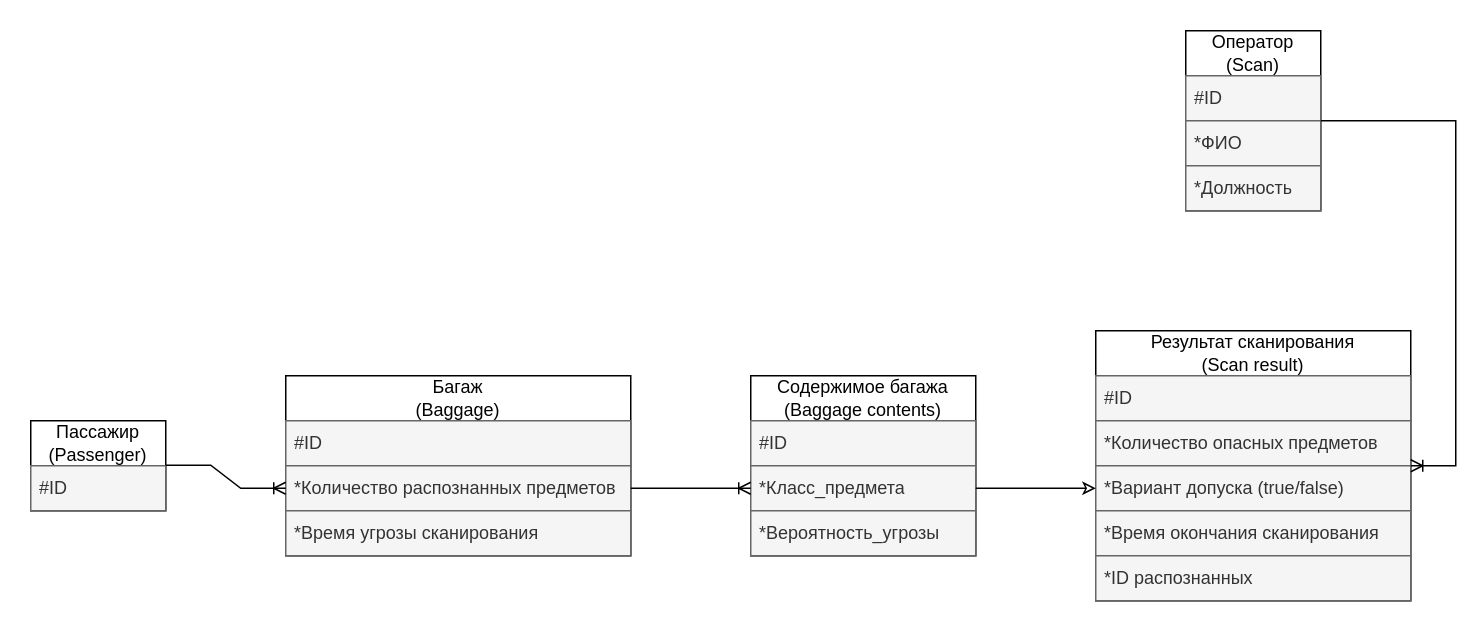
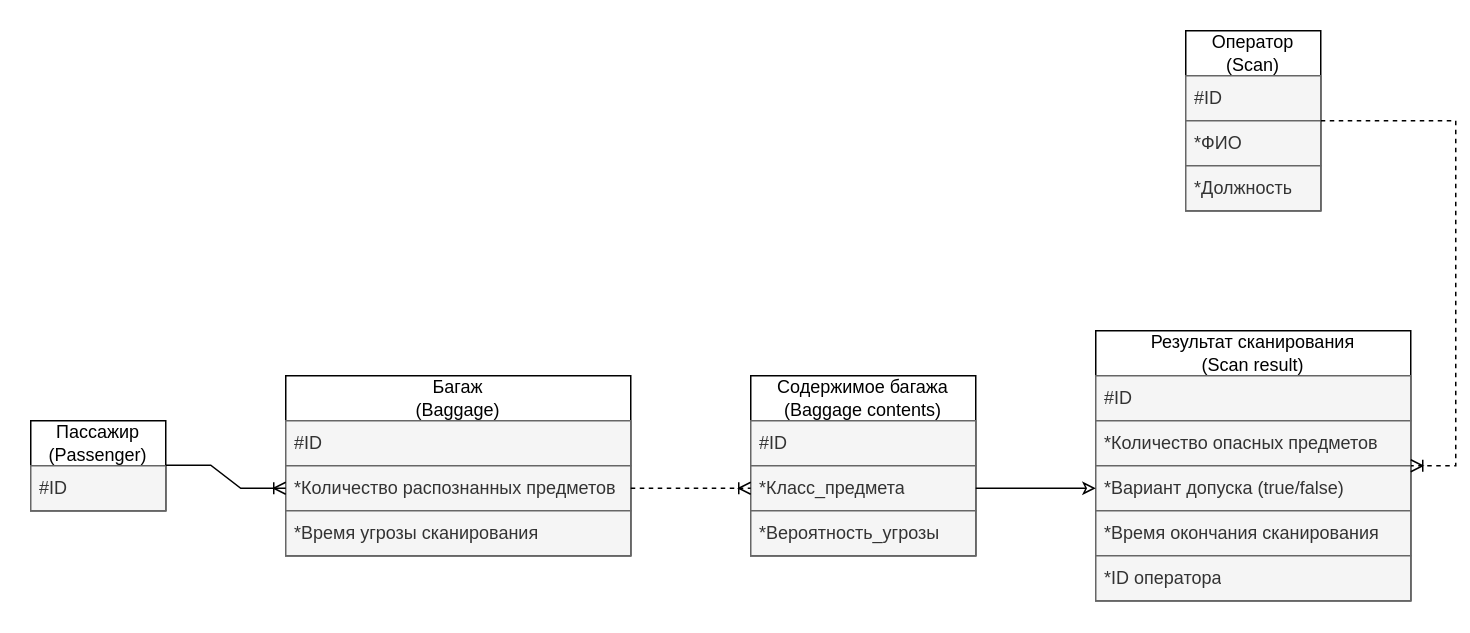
  <mxCell id="0" />
  <mxCell id="1" parent="0" />
  <mxCell id="2" value="Содержимое багажа&lt;br&gt;(Baggage contents)" style="swimlane;fontStyle=0;childLayout=stackLayout;horizontal=1;startSize=30;horizontalStack=0;resizeParent=1;resizeParentMax=0;resizeLast=0;collapsible=1;marginBottom=0;whiteSpace=wrap;html=1;" parent="1" vertex="1"><mxGeometry x="500" y="250" width="150" height="120" as="geometry"><mxRectangle x="120" y="220" width="60" height="30" as="alternateBounds" /></mxGeometry></mxCell>
  <mxCell id="3" value="#ID" style="text;align=left;verticalAlign=middle;spacingLeft=4;spacingRight=4;overflow=hidden;points=[[0,0.5],[1,0.5]];portConstraint=eastwest;rotatable=0;whiteSpace=wrap;html=1;fillColor=#f5f5f5;fontColor=#333333;strokeColor=#666666;" parent="2" vertex="1"><mxGeometry y="30" width="150" height="30" as="geometry" /></mxCell>
  <mxCell id="4" value="*Класс_предмета" style="text;strokeColor=#666666;fillColor=#f5f5f5;align=left;verticalAlign=middle;spacingLeft=4;spacingRight=4;overflow=hidden;points=[[0,0.5],[1,0.5]];portConstraint=eastwest;rotatable=0;whiteSpace=wrap;html=1;fontColor=#333333;" parent="2" vertex="1"><mxGeometry y="60" width="150" height="30" as="geometry" /></mxCell>
  <mxCell id="5" value="*Вероятность_угрозы" style="text;strokeColor=#666666;fillColor=#f5f5f5;align=left;verticalAlign=middle;spacingLeft=4;spacingRight=4;overflow=hidden;points=[[0,0.5],[1,0.5]];portConstraint=eastwest;rotatable=0;whiteSpace=wrap;html=1;fontColor=#333333;" parent="2" vertex="1"><mxGeometry y="90" width="150" height="30" as="geometry" /></mxCell>
  <mxCell id="6" value="Багаж&lt;br&gt;(Baggage)" style="swimlane;fontStyle=0;childLayout=stackLayout;horizontal=1;startSize=30;horizontalStack=0;resizeParent=1;resizeParentMax=0;resizeLast=0;collapsible=1;marginBottom=0;whiteSpace=wrap;html=1;" parent="1" vertex="1"><mxGeometry x="190" y="250" width="230" height="120" as="geometry" /></mxCell>
  <mxCell id="7" value="#ID" style="text;strokeColor=#666666;fillColor=#f5f5f5;align=left;verticalAlign=middle;spacingLeft=4;spacingRight=4;overflow=hidden;points=[[0,0.5],[1,0.5]];portConstraint=eastwest;rotatable=0;whiteSpace=wrap;html=1;fontColor=#333333;" parent="6" vertex="1"><mxGeometry y="30" width="230" height="30" as="geometry" /></mxCell>
  <mxCell id="8" value="*Количество распознанных предметов" style="text;strokeColor=#666666;fillColor=#f5f5f5;align=left;verticalAlign=middle;spacingLeft=4;spacingRight=4;overflow=hidden;points=[[0,0.5],[1,0.5]];portConstraint=eastwest;rotatable=0;whiteSpace=wrap;html=1;fontColor=#333333;" parent="6" vertex="1"><mxGeometry y="60" width="230" height="30" as="geometry" /></mxCell>
  <mxCell id="9" value="*Время угрозы сканирования" style="text;strokeColor=#666666;fillColor=#f5f5f5;align=left;verticalAlign=middle;spacingLeft=4;spacingRight=4;overflow=hidden;points=[[0,0.5],[1,0.5]];portConstraint=eastwest;rotatable=0;whiteSpace=wrap;html=1;fontColor=#333333;" parent="6" vertex="1"><mxGeometry y="90" width="230" height="30" as="geometry" /></mxCell>
  <mxCell id="10" value="Результат сканирования&lt;br&gt;(Scan result)" style="swimlane;fontStyle=0;childLayout=stackLayout;horizontal=1;startSize=30;horizontalStack=0;resizeParent=1;resizeParentMax=0;resizeLast=0;collapsible=1;marginBottom=0;whiteSpace=wrap;html=1;" parent="1" vertex="1"><mxGeometry x="730" y="220" width="210" height="180" as="geometry" /></mxCell>
  <mxCell id="11" value="#ID" style="text;strokeColor=#666666;fillColor=#f5f5f5;align=left;verticalAlign=middle;spacingLeft=4;spacingRight=4;overflow=hidden;points=[[0,0.5],[1,0.5]];portConstraint=eastwest;rotatable=0;whiteSpace=wrap;html=1;fontColor=#333333;" parent="10" vertex="1"><mxGeometry y="30" width="210" height="30" as="geometry" /></mxCell>
  <mxCell id="12" value="*Количество опасных предметов" style="text;strokeColor=#666666;fillColor=#f5f5f5;align=left;verticalAlign=middle;spacingLeft=4;spacingRight=4;overflow=hidden;points=[[0,0.5],[1,0.5]];portConstraint=eastwest;rotatable=0;whiteSpace=wrap;html=1;fontColor=#333333;" parent="10" vertex="1"><mxGeometry y="60" width="210" height="30" as="geometry" /></mxCell>
  <mxCell id="13" value="*Вариант допуска (true/false)" style="text;strokeColor=#666666;fillColor=#f5f5f5;align=left;verticalAlign=middle;spacingLeft=4;spacingRight=4;overflow=hidden;points=[[0,0.5],[1,0.5]];portConstraint=eastwest;rotatable=0;whiteSpace=wrap;html=1;fontColor=#333333;" parent="10" vertex="1"><mxGeometry y="90" width="210" height="30" as="geometry" /></mxCell>
  <mxCell id="14" value="*Время окончания сканирования" style="text;strokeColor=#666666;fillColor=#f5f5f5;align=left;verticalAlign=middle;spacingLeft=4;spacingRight=4;overflow=hidden;points=[[0,0.5],[1,0.5]];portConstraint=eastwest;rotatable=0;whiteSpace=wrap;html=1;fontColor=#333333;" parent="10" vertex="1"><mxGeometry y="120" width="210" height="30" as="geometry" /></mxCell>
- <mxCell id="15" value="*ID распознанных" style="text;strokeColor=#666666;fillColor=#f5f5f5;align=left;verticalAlign=middle;spacingLeft=4;spacingRight=4;overflow=hidden;points=[[0,0.5],[1,0.5]];portConstraint=eastwest;rotatable=0;whiteSpace=wrap;html=1;fontColor=#333333;" parent="10" vertex="1"><mxGeometry y="150" width="210" height="30" as="geometry" /></mxCell>
+ <mxCell id="15" value="*ID оператора" style="text;strokeColor=#666666;fillColor=#f5f5f5;align=left;verticalAlign=middle;spacingLeft=4;spacingRight=4;overflow=hidden;points=[[0,0.5],[1,0.5]];portConstraint=eastwest;rotatable=0;whiteSpace=wrap;html=1;fontColor=#333333;" parent="10" vertex="1"><mxGeometry y="150" width="210" height="30" as="geometry" /></mxCell>
  <mxCell id="16" value="Пассажир&lt;br&gt;(Passenger)" style="swimlane;fontStyle=0;childLayout=stackLayout;horizontal=1;startSize=30;horizontalStack=0;resizeParent=1;resizeParentMax=0;resizeLast=0;collapsible=1;marginBottom=0;whiteSpace=wrap;html=1;" parent="1" vertex="1"><mxGeometry x="20" y="280" width="90" height="60" as="geometry" /></mxCell>
  <mxCell id="17" value="#ID" style="text;strokeColor=#666666;fillColor=#f5f5f5;align=left;verticalAlign=middle;spacingLeft=4;spacingRight=4;overflow=hidden;points=[[0,0.5],[1,0.5]];portConstraint=eastwest;rotatable=0;whiteSpace=wrap;html=1;fontColor=#333333;" parent="16" vertex="1"><mxGeometry y="30" width="90" height="30" as="geometry" /></mxCell>
  <mxCell id="18" value="Оператор&lt;br&gt;(Scan)" style="swimlane;fontStyle=0;childLayout=stackLayout;horizontal=1;startSize=30;horizontalStack=0;resizeParent=1;resizeParentMax=0;resizeLast=0;collapsible=1;marginBottom=0;whiteSpace=wrap;html=1;" parent="1" vertex="1"><mxGeometry x="790" y="20" width="90" height="120" as="geometry" /></mxCell>
  <mxCell id="19" value="#ID" style="text;strokeColor=#666666;fillColor=#f5f5f5;align=left;verticalAlign=middle;spacingLeft=4;spacingRight=4;overflow=hidden;points=[[0,0.5],[1,0.5]];portConstraint=eastwest;rotatable=0;whiteSpace=wrap;html=1;fontColor=#333333;" parent="18" vertex="1"><mxGeometry y="30" width="90" height="30" as="geometry" /></mxCell>
  <mxCell id="20" value="*ФИО" style="text;strokeColor=#666666;fillColor=#f5f5f5;align=left;verticalAlign=middle;spacingLeft=4;spacingRight=4;overflow=hidden;points=[[0,0.5],[1,0.5]];portConstraint=eastwest;rotatable=0;whiteSpace=wrap;html=1;fontColor=#333333;" parent="18" vertex="1"><mxGeometry y="60" width="90" height="30" as="geometry" /></mxCell>
  <mxCell id="21" value="*Должность" style="text;strokeColor=#666666;fillColor=#f5f5f5;align=left;verticalAlign=middle;spacingLeft=4;spacingRight=4;overflow=hidden;points=[[0,0.5],[1,0.5]];portConstraint=eastwest;rotatable=0;whiteSpace=wrap;html=1;fontColor=#333333;" parent="18" vertex="1"><mxGeometry y="90" width="90" height="30" as="geometry" /></mxCell>
  <mxCell id="22" value="" style="edgeStyle=entityRelationEdgeStyle;fontSize=12;html=1;endArrow=ERoneToMany;rounded=0;entryX=0;entryY=0.5;entryDx=0;entryDy=0;" edge="1" parent="1" target="8"><mxGeometry width="100" height="100" relative="1" as="geometry"><mxPoint x="110" y="309.66" as="sourcePoint" /><mxPoint x="230" y="309.66" as="targetPoint" /><Array as="points"><mxPoint x="120" y="330" /><mxPoint x="160" y="299.66" /><mxPoint x="140" y="300" /><mxPoint x="210" y="269.66" /><mxPoint x="190" y="309.66" /><mxPoint x="200" y="209.66" /></Array></mxGeometry></mxCell>
- <mxCell id="23" value="" style="edgeStyle=entityRelationEdgeStyle;fontSize=12;html=1;endArrow=ERoneToMany;rounded=0;exitX=1;exitY=0.5;exitDx=0;exitDy=0;" edge="1" parent="1" source="8" target="4"><mxGeometry width="100" height="100" relative="1" as="geometry"><mxPoint x="410" y="320" as="sourcePoint" /><mxPoint x="450" y="300" as="targetPoint" /><Array as="points"><mxPoint x="420" y="310" /><mxPoint x="440" y="320" /><mxPoint x="440" y="310" /><mxPoint x="440" y="290" /></Array></mxGeometry></mxCell>
- <mxCell id="24" value="" style="edgeStyle=entityRelationEdgeStyle;fontSize=12;html=1;endArrow=ERoneToMany;rounded=0;" edge="1" parent="1" source="18" target="10"><mxGeometry width="100" height="100" relative="1" as="geometry"><mxPoint x="930" y="170" as="sourcePoint" /><mxPoint x="1030" y="70" as="targetPoint" /><Array as="points"><mxPoint x="820" y="170" /></Array></mxGeometry></mxCell>
+ <mxCell id="23" value="" style="edgeStyle=entityRelationEdgeStyle;fontSize=12;html=1;endArrow=ERoneToMany;rounded=0;exitX=1;exitY=0.5;exitDx=0;exitDy=0;dashed=1;" edge="1" parent="1" source="8" target="4"><mxGeometry width="100" height="100" relative="1" as="geometry"><mxPoint x="410" y="320" as="sourcePoint" /><mxPoint x="450" y="300" as="targetPoint" /><Array as="points"><mxPoint x="420" y="310" /><mxPoint x="440" y="320" /><mxPoint x="440" y="310" /><mxPoint x="440" y="290" /></Array></mxGeometry></mxCell>
+ <mxCell id="24" value="" style="edgeStyle=entityRelationEdgeStyle;fontSize=12;html=1;endArrow=ERoneToMany;rounded=0;dashed=1;" edge="1" parent="1" source="18" target="10"><mxGeometry width="100" height="100" relative="1" as="geometry"><mxPoint x="930" y="170" as="sourcePoint" /><mxPoint x="1030" y="70" as="targetPoint" /><Array as="points"><mxPoint x="820" y="170" /></Array></mxGeometry></mxCell>
  <mxCell id="25" style="edgeStyle=orthogonalEdgeStyle;rounded=0;orthogonalLoop=1;jettySize=auto;html=1;entryX=0;entryY=0.5;entryDx=0;entryDy=0;endArrow=classic;endFill=0;" edge="1" parent="1" source="4" target="13"><mxGeometry relative="1" as="geometry" /></mxCell>
